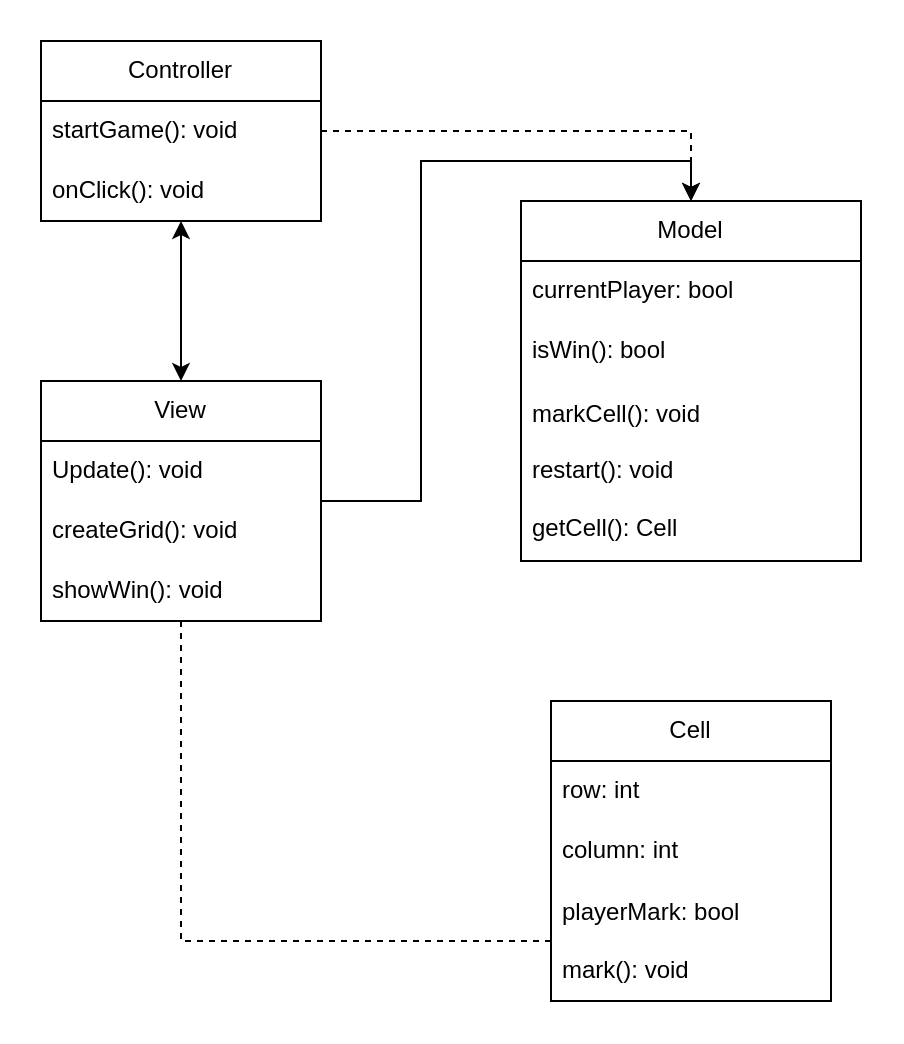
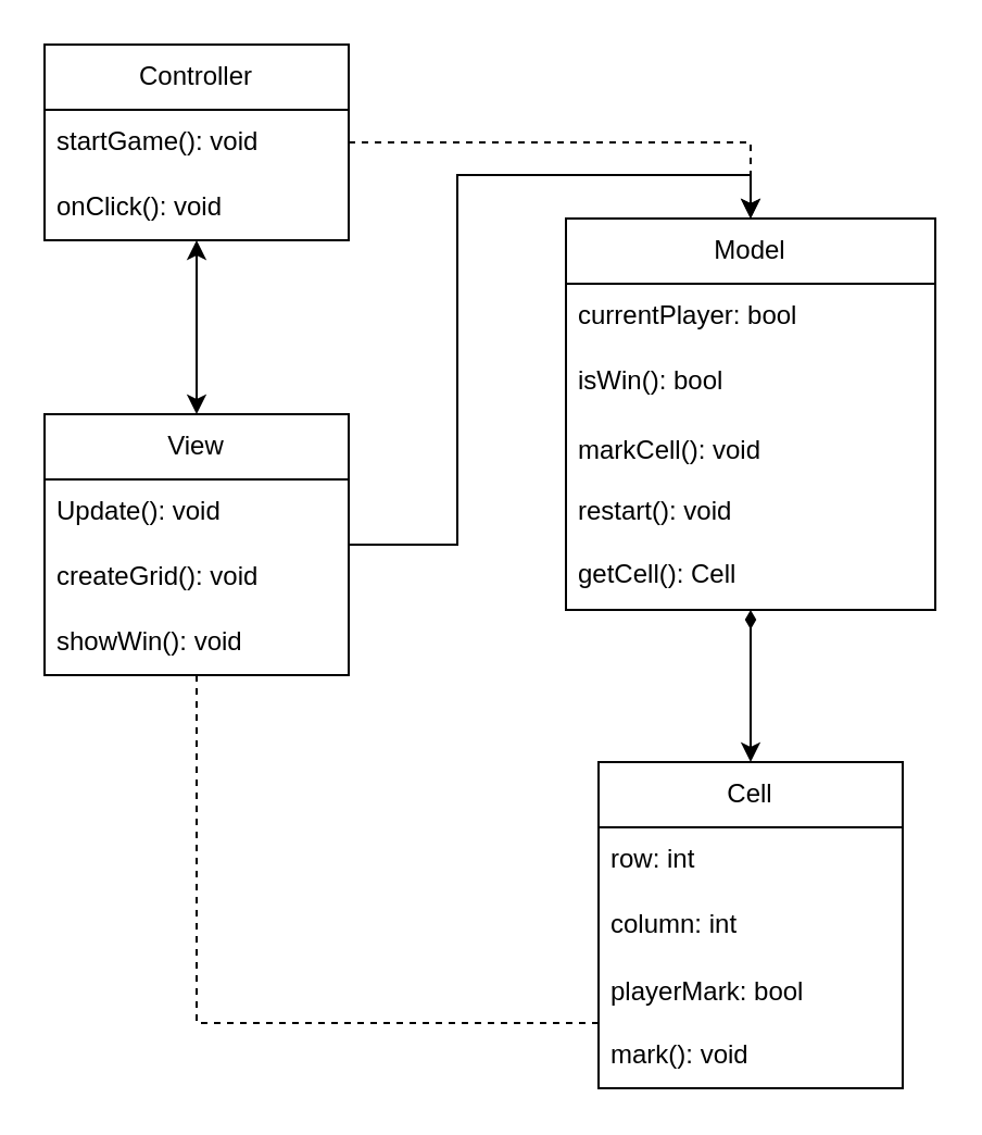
  <mxCell id="0" />
  <mxCell id="1" parent="0" />
  <mxCell id="2" style="edgeStyle=orthogonalEdgeStyle;rounded=0;orthogonalLoop=1;jettySize=auto;html=1;entryX=0.5;entryY=0;entryDx=0;entryDy=0;dashed=1;" edge="1" parent="1" source="3" target="15"><mxGeometry relative="1" as="geometry" /></mxCell>
  <mxCell id="3" value="Controller" style="swimlane;fontStyle=0;childLayout=stackLayout;horizontal=1;startSize=30;horizontalStack=0;resizeParent=1;resizeParentMax=0;resizeLast=0;collapsible=1;marginBottom=0;whiteSpace=wrap;html=1;" vertex="1" parent="1"><mxGeometry x="20" y="20" width="140" height="90" as="geometry" /></mxCell>
  <mxCell id="4" value="startGame(): void" style="text;strokeColor=none;fillColor=none;align=left;verticalAlign=middle;spacingLeft=4;spacingRight=4;overflow=hidden;points=[[0,0.5],[1,0.5]];portConstraint=eastwest;rotatable=0;whiteSpace=wrap;html=1;" vertex="1" parent="3"><mxGeometry y="30" width="140" height="30" as="geometry" /></mxCell>
  <mxCell id="5" value="onClick(): void" style="text;strokeColor=none;fillColor=none;align=left;verticalAlign=middle;spacingLeft=4;spacingRight=4;overflow=hidden;points=[[0,0.5],[1,0.5]];portConstraint=eastwest;rotatable=0;whiteSpace=wrap;html=1;" vertex="1" parent="3"><mxGeometry y="60" width="140" height="30" as="geometry" /></mxCell>
  <mxCell id="6" value="&lt;div&gt;&lt;br&gt;&lt;/div&gt;" style="text;strokeColor=none;fillColor=none;align=left;verticalAlign=middle;spacingLeft=4;spacingRight=4;overflow=hidden;points=[[0,0.5],[1,0.5]];portConstraint=eastwest;rotatable=0;whiteSpace=wrap;html=1;" vertex="1" parent="3"><mxGeometry y="90" width="140" as="geometry" /></mxCell>
  <mxCell id="7" style="edgeStyle=orthogonalEdgeStyle;rounded=0;orthogonalLoop=1;jettySize=auto;html=1;entryX=0.5;entryY=0;entryDx=0;entryDy=0;" edge="1" parent="1" source="10" target="15"><mxGeometry relative="1" as="geometry" /></mxCell>
  <mxCell id="8" style="edgeStyle=orthogonalEdgeStyle;rounded=0;orthogonalLoop=1;jettySize=auto;html=1;entryX=0;entryY=0.5;entryDx=0;entryDy=0;startArrow=classic;startFill=1;" edge="1" parent="1" source="10" target="6"><mxGeometry relative="1" as="geometry" /></mxCell>
  <mxCell id="9" style="edgeStyle=orthogonalEdgeStyle;rounded=0;orthogonalLoop=1;jettySize=auto;html=1;entryX=0;entryY=0.5;entryDx=0;entryDy=0;dashed=1;endArrow=none;endFill=0;" edge="1" parent="1" source="10" target="22"><mxGeometry relative="1" as="geometry" /></mxCell>
  <mxCell id="10" value="View" style="swimlane;fontStyle=0;childLayout=stackLayout;horizontal=1;startSize=30;horizontalStack=0;resizeParent=1;resizeParentMax=0;resizeLast=0;collapsible=1;marginBottom=0;whiteSpace=wrap;html=1;" vertex="1" parent="1"><mxGeometry x="20" y="190" width="140" height="120" as="geometry" /></mxCell>
  <mxCell id="11" value="Update(): void" style="text;strokeColor=none;fillColor=none;align=left;verticalAlign=middle;spacingLeft=4;spacingRight=4;overflow=hidden;points=[[0,0.5],[1,0.5]];portConstraint=eastwest;rotatable=0;whiteSpace=wrap;html=1;" vertex="1" parent="10"><mxGeometry y="30" width="140" height="30" as="geometry" /></mxCell>
  <mxCell id="12" value="createGrid(): void" style="text;strokeColor=none;fillColor=none;align=left;verticalAlign=middle;spacingLeft=4;spacingRight=4;overflow=hidden;points=[[0,0.5],[1,0.5]];portConstraint=eastwest;rotatable=0;whiteSpace=wrap;html=1;" vertex="1" parent="10"><mxGeometry y="60" width="140" height="30" as="geometry" /></mxCell>
  <mxCell id="13" value="showWin(): void" style="text;strokeColor=none;fillColor=none;align=left;verticalAlign=middle;spacingLeft=4;spacingRight=4;overflow=hidden;points=[[0,0.5],[1,0.5]];portConstraint=eastwest;rotatable=0;whiteSpace=wrap;html=1;" vertex="1" parent="10"><mxGeometry y="90" width="140" height="30" as="geometry" /></mxCell>
+ <mxCell id="14" style="edgeStyle=orthogonalEdgeStyle;rounded=0;orthogonalLoop=1;jettySize=auto;html=1;entryX=0.5;entryY=0;entryDx=0;entryDy=0;startArrow=diamondThin;startFill=1;" edge="1" parent="1" source="15" target="19"><mxGeometry relative="1" as="geometry" /></mxCell>
  <mxCell id="15" value="Model" style="swimlane;fontStyle=0;childLayout=stackLayout;horizontal=1;startSize=30;horizontalStack=0;resizeParent=1;resizeParentMax=0;resizeLast=0;collapsible=1;marginBottom=0;whiteSpace=wrap;html=1;swimlaneLine=1;rounded=0;glass=0;shadow=0;" vertex="1" parent="1"><mxGeometry x="260" y="100" width="170" height="180" as="geometry" /></mxCell>
  <mxCell id="16" value="currentPlayer: bool" style="text;strokeColor=none;fillColor=none;align=left;verticalAlign=middle;spacingLeft=4;spacingRight=4;overflow=hidden;points=[[0,0.5],[1,0.5]];portConstraint=eastwest;rotatable=0;whiteSpace=wrap;html=1;" vertex="1" parent="15"><mxGeometry y="30" width="170" height="30" as="geometry" /></mxCell>
  <mxCell id="17" value="isWin(): bool" style="text;strokeColor=none;fillColor=none;align=left;verticalAlign=middle;spacingLeft=4;spacingRight=4;overflow=hidden;points=[[0,0.5],[1,0.5]];portConstraint=eastwest;rotatable=0;whiteSpace=wrap;html=1;" vertex="1" parent="15"><mxGeometry y="60" width="170" height="30" as="geometry" /></mxCell>
  <mxCell id="18" value="markCell(): void&lt;br&gt;&lt;br&gt;restart(): void&lt;div&gt;&lt;br&gt;getCell(): Cell&lt;/div&gt;" style="text;strokeColor=none;fillColor=none;align=left;verticalAlign=middle;spacingLeft=4;spacingRight=4;overflow=hidden;points=[[0,0.5],[1,0.5]];portConstraint=eastwest;rotatable=0;whiteSpace=wrap;html=1;" vertex="1" parent="15"><mxGeometry y="90" width="170" height="90" as="geometry" /></mxCell>
  <mxCell id="19" value="Cell" style="swimlane;fontStyle=0;childLayout=stackLayout;horizontal=1;startSize=30;horizontalStack=0;resizeParent=1;resizeParentMax=0;resizeLast=0;collapsible=1;marginBottom=0;whiteSpace=wrap;html=1;" vertex="1" parent="1"><mxGeometry x="275" y="350" width="140" height="150" as="geometry" /></mxCell>
  <mxCell id="20" value="row: int" style="text;strokeColor=none;fillColor=none;align=left;verticalAlign=middle;spacingLeft=4;spacingRight=4;overflow=hidden;points=[[0,0.5],[1,0.5]];portConstraint=eastwest;rotatable=0;whiteSpace=wrap;html=1;" vertex="1" parent="19"><mxGeometry y="30" width="140" height="30" as="geometry" /></mxCell>
  <mxCell id="21" value="column: int" style="text;strokeColor=none;fillColor=none;align=left;verticalAlign=middle;spacingLeft=4;spacingRight=4;overflow=hidden;points=[[0,0.5],[1,0.5]];portConstraint=eastwest;rotatable=0;whiteSpace=wrap;html=1;" vertex="1" parent="19"><mxGeometry y="60" width="140" height="30" as="geometry" /></mxCell>
  <mxCell id="22" value="playerMark: bool&lt;div&gt;&lt;br&gt;mark(): void&lt;/div&gt;" style="text;strokeColor=none;fillColor=none;align=left;verticalAlign=middle;spacingLeft=4;spacingRight=4;overflow=hidden;points=[[0,0.5],[1,0.5]];portConstraint=eastwest;rotatable=0;whiteSpace=wrap;html=1;" vertex="1" parent="19"><mxGeometry y="90" width="140" height="60" as="geometry" /></mxCell>
